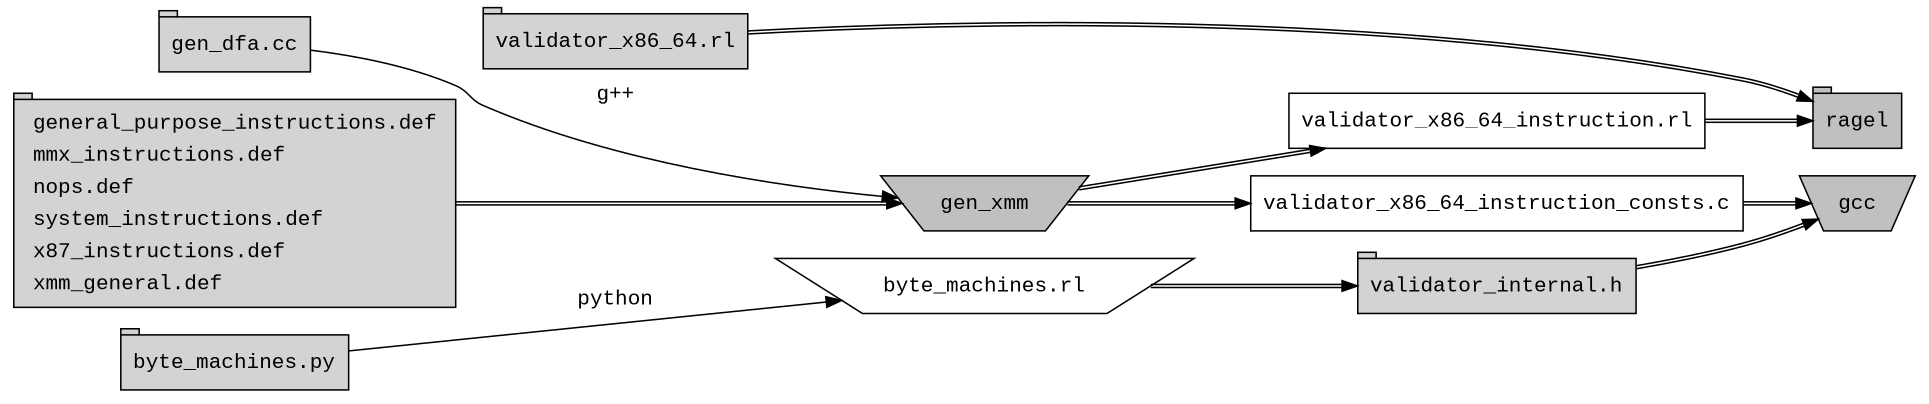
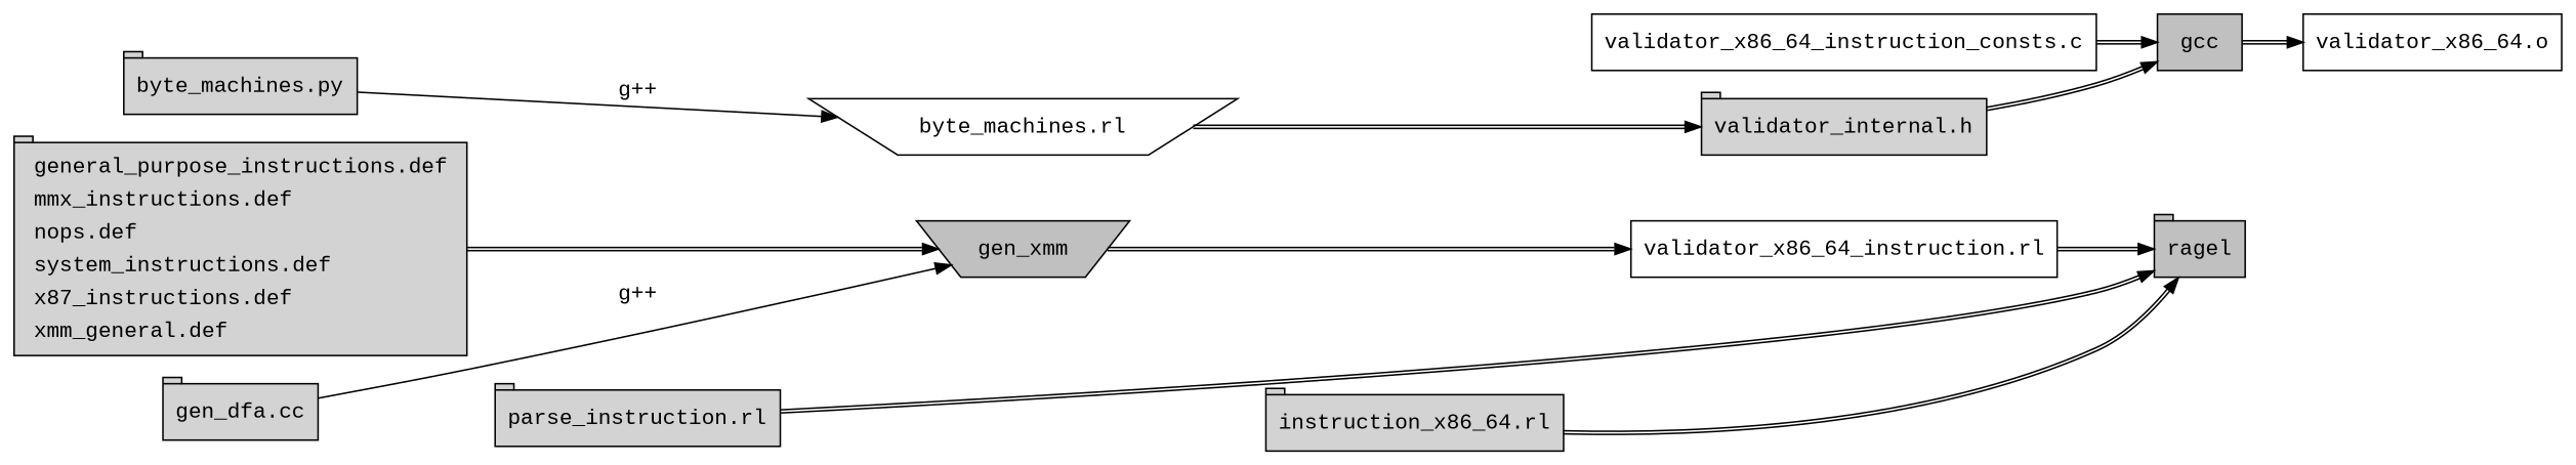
  digraph {
    fontname="Liberation Mono"
    rankdir=LR
    node [fillcolor=lightgray fontname="Liberation Mono" shape=tab style=filled]
    edge [color="black:black" fontname="Liberation Mono"]
    n1 [label=< 	  <table border="0"> 	    <tr><td align="left">general_purpose_instructions.def</td></tr> 	    <tr><td align="left">mmx_instructions.def</td></tr> 	    <tr><td align="left">nops.def</td></tr> 	    <tr><td align="left">system_instructions.def</td></tr> 	    <tr><td align="left">x87_instructions.def</td></tr> 	    <tr><td align="left">xmm_general.def</td></tr></table> 	>]
    n2 [fillcolor=gray label=gen_xmm shape=invtrapezium]
    n3 [label="validator_x86_64_instruction.rl" shape=rect fillcolor="" style=""]
    n4 [label="validator_x86_64_instruction_consts.c" shape=rect fillcolor="" style=""]
    n5 [label="gen_dfa.cc"]
    n6 [label="byte_machines.py"]
    n7 [label="byte_machines.rl" shape=invtrapezium fillcolor="" style=""]
    n8 [label="validator_internal.h"]
+   n9 [label="parse_instruction.rl"]
    n10 [fillcolor=gray label=ragel]
-   n11 [label="validator_x86_64.rl"]
-   n12 [fillcolor=gray label=gcc shape=invtrapezium]
+   n11 [label="instruction_x86_64.rl"]
+   n12 [fillcolor=gray label=gcc shape=box]
+   n13 [label="validator_x86_64.o" shape=rect fillcolor="" style=""]
    n1 -> n2
    n2 -> n3
-   n2 -> n4 [weight=2]
    n3 -> n10
    n4 -> n12 [weight=2]
    n5 -> n2 [label="g++" weight=0 color=""]
-   n6 -> n7 [label=python weight=0 color=""]
+   n6 -> n7 [label="g++" weight=0 color=""]
    n7 -> n8
    n8 -> n12
+   n9 -> n10 [weight=0]
    n11 -> n10 [weight=0]
+   n12 -> n13
  }
